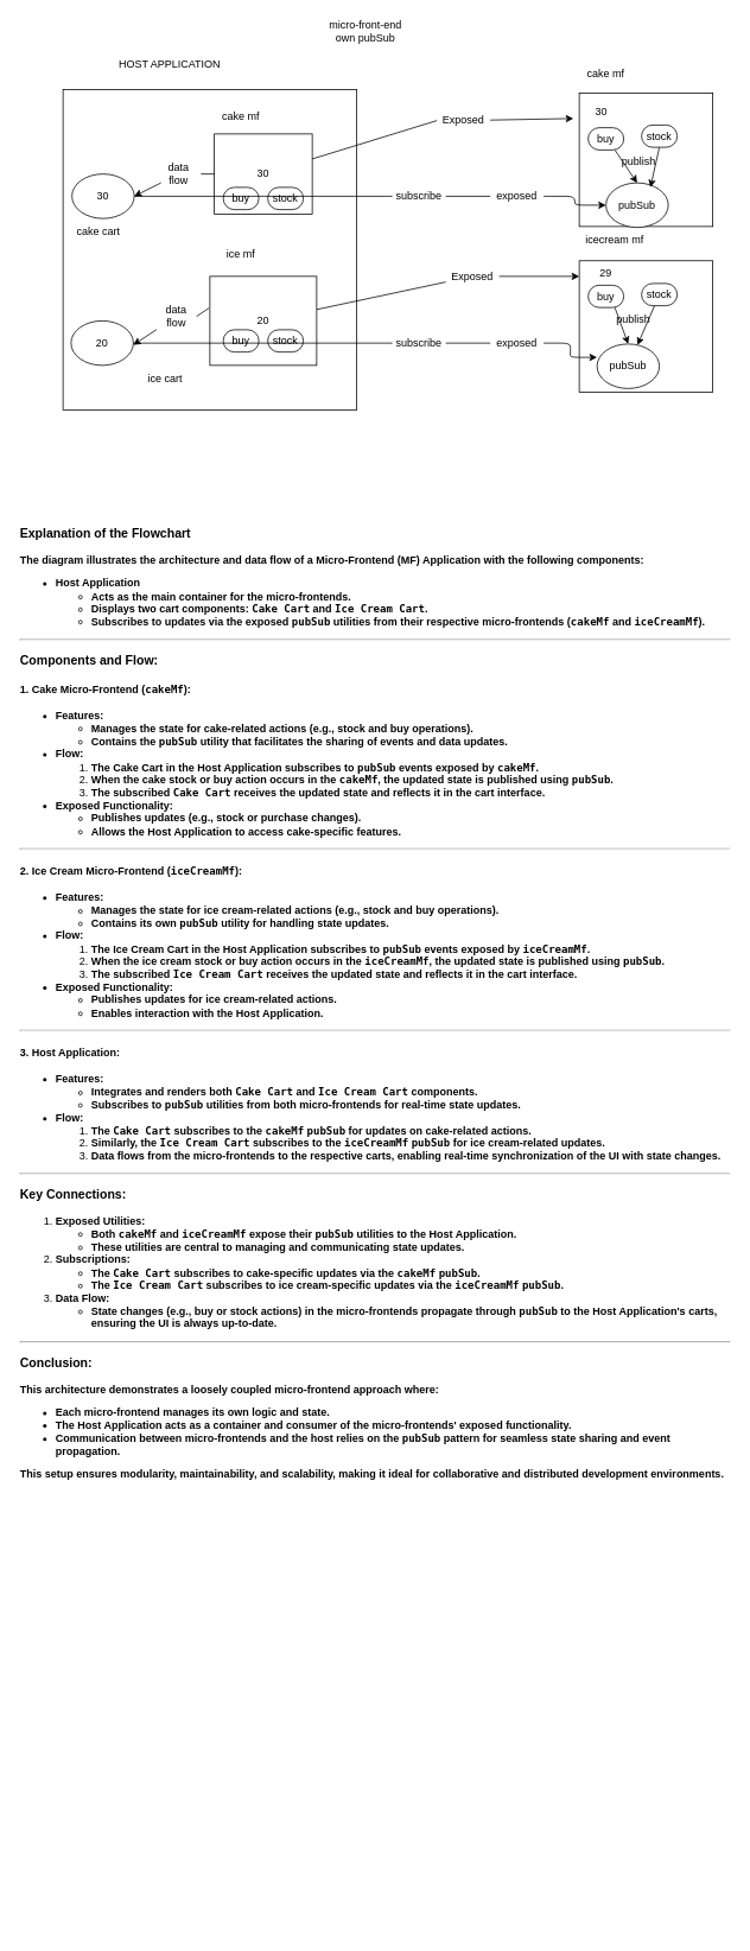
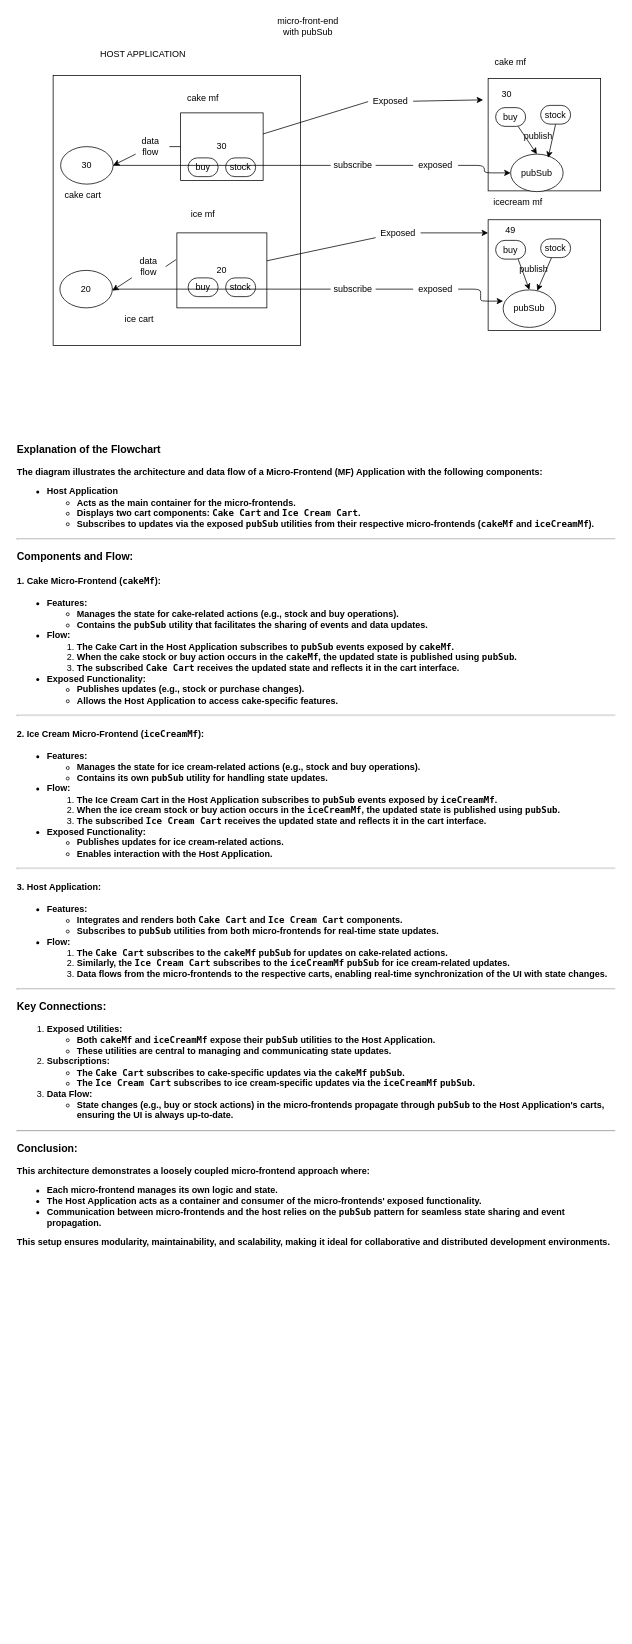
  <mxCell id="0" />
  <mxCell id="1" parent="0" />
- <mxCell id="2" value="micro-front-end own pubSub" style="text;strokeColor=none;align=center;fillColor=none;html=1;verticalAlign=middle;whiteSpace=wrap;rounded=0;" parent="1" vertex="1"><mxGeometry x="360" y="20" width="100" height="30" as="geometry" /></mxCell>
+ <mxCell id="2" value="micro-front-end with pubSub" style="text;strokeColor=none;align=center;fillColor=none;html=1;verticalAlign=middle;whiteSpace=wrap;rounded=0;" parent="1" vertex="1"><mxGeometry x="360" y="20" width="100" height="30" as="geometry" /></mxCell>
  <mxCell id="3" value="" style="whiteSpace=wrap;html=1;" parent="1" vertex="1"><mxGeometry x="70" y="100" width="330" height="360" as="geometry" /></mxCell>
  <mxCell id="4" value="HOST APPLICATION" style="text;strokeColor=none;align=center;fillColor=none;html=1;verticalAlign=middle;whiteSpace=wrap;rounded=0;" parent="1" vertex="1"><mxGeometry x="110" y="57" width="160" height="30" as="geometry" /></mxCell>
  <mxCell id="5" value="" style="whiteSpace=wrap;html=1;" parent="1" vertex="1"><mxGeometry x="650" y="292.5" width="150" height="147.5" as="geometry" /></mxCell>
  <mxCell id="6" value="&lt;span style=&quot;color: rgba(0, 0, 0, 0); font-family: monospace; font-size: 0px; text-align: start;&quot;&gt;%3CmxGraphModel%3E%3Croot%3E%3CmxCell%20id%3D%220%22%2F%3E%3CmxCell%20id%3D%221%22%20parent%3D%220%22%2F%3E%3CmxCell%20id%3D%222%22%20value%3D%22stock%22%20style%3D%22rounded%3D1%3BwhiteSpace%3Dwrap%3Bhtml%3D1%3BarcSize%3D50%3B%22%20vertex%3D%221%22%20parent%3D%221%22%3E%3CmxGeometry%20x%3D%22310%22%20y%3D%22200%22%20width%3D%2240%22%20height%3D%2225%22%20as%3D%22geometry%22%2F%3E%3C%2FmxCell%3E%3C%2Froot%3E%3C%2FmxGraphModel%3E&lt;/span&gt;" style="whiteSpace=wrap;html=1;" parent="1" vertex="1"><mxGeometry x="650" y="104" width="150" height="150" as="geometry" /></mxCell>
  <mxCell id="7" value="icecream mf" style="text;strokeColor=none;align=center;fillColor=none;html=1;verticalAlign=middle;whiteSpace=wrap;rounded=0;" parent="1" vertex="1"><mxGeometry x="650" y="254" width="80" height="30" as="geometry" /></mxCell>
  <mxCell id="8" value="cake mf" style="text;strokeColor=none;align=center;fillColor=none;html=1;verticalAlign=middle;whiteSpace=wrap;rounded=0;" parent="1" vertex="1"><mxGeometry x="650" y="67" width="60" height="30" as="geometry" /></mxCell>
  <mxCell id="9" style="edgeStyle=none;html=1;entryX=-0.044;entryY=0.191;entryDx=0;entryDy=0;startArrow=none;entryPerimeter=0;" parent="1" source="36" target="6" edge="1"><mxGeometry relative="1" as="geometry"><mxPoint x="640" y="190" as="targetPoint" /></mxGeometry></mxCell>
  <mxCell id="10" style="edgeStyle=none;html=1;entryX=1;entryY=0.5;entryDx=0;entryDy=0;startArrow=none;" parent="1" source="24" target="18" edge="1"><mxGeometry relative="1" as="geometry" /></mxCell>
  <mxCell id="11" value="30" style="whiteSpace=wrap;html=1;" parent="1" vertex="1"><mxGeometry x="240" y="150" width="110" height="90" as="geometry" /></mxCell>
  <mxCell id="12" style="edgeStyle=none;html=1;startArrow=none;" parent="1" source="34" edge="1"><mxGeometry relative="1" as="geometry"><mxPoint x="650" y="310" as="targetPoint" /></mxGeometry></mxCell>
  <mxCell id="13" style="edgeStyle=none;html=1;entryX=1;entryY=0.5;entryDx=0;entryDy=0;startArrow=none;" parent="1" source="26" edge="1"><mxGeometry relative="1" as="geometry"><mxPoint x="180" y="340" as="sourcePoint" /><mxPoint x="149" y="387" as="targetPoint" /></mxGeometry></mxCell>
  <mxCell id="14" value="20" style="whiteSpace=wrap;html=1;" parent="1" vertex="1"><mxGeometry x="235" y="310" width="120" height="100" as="geometry" /></mxCell>
  <mxCell id="15" value="cake mf" style="text;strokeColor=none;align=center;fillColor=none;html=1;verticalAlign=middle;whiteSpace=wrap;rounded=0;" parent="1" vertex="1"><mxGeometry x="240" y="115" width="60" height="30" as="geometry" /></mxCell>
  <mxCell id="16" value="ice mf" style="text;strokeColor=none;align=center;fillColor=none;html=1;verticalAlign=middle;whiteSpace=wrap;rounded=0;" parent="1" vertex="1"><mxGeometry x="240" y="270" width="60" height="30" as="geometry" /></mxCell>
  <mxCell id="17" style="edgeStyle=orthogonalEdgeStyle;html=1;startArrow=none;" parent="1" source="48" target="31" edge="1"><mxGeometry relative="1" as="geometry" /></mxCell>
  <mxCell id="18" value="30" style="ellipse;whiteSpace=wrap;html=1;" parent="1" vertex="1"><mxGeometry x="80" y="195" width="70" height="50" as="geometry" /></mxCell>
  <mxCell id="19" style="edgeStyle=entityRelationEdgeStyle;html=1;entryX=0;entryY=0.3;entryDx=0;entryDy=0;startArrow=none;entryPerimeter=0;" parent="1" source="50" target="32" edge="1"><mxGeometry relative="1" as="geometry" /></mxCell>
  <mxCell id="20" value="20" style="ellipse;whiteSpace=wrap;html=1;" parent="1" vertex="1"><mxGeometry x="79" y="360" width="70" height="50" as="geometry" /></mxCell>
  <mxCell id="21" value="cake cart" style="text;strokeColor=none;align=center;fillColor=none;html=1;verticalAlign=middle;whiteSpace=wrap;rounded=0;" parent="1" vertex="1"><mxGeometry x="80" y="245" width="60" height="30" as="geometry" /></mxCell>
  <mxCell id="22" value="ice cart" style="text;strokeColor=none;align=center;fillColor=none;html=1;verticalAlign=middle;whiteSpace=wrap;rounded=0;" parent="1" vertex="1"><mxGeometry x="155" y="410" width="60" height="30" as="geometry" /></mxCell>
  <mxCell id="23" value="" style="edgeStyle=none;html=1;entryX=1;entryY=0.5;entryDx=0;entryDy=0;endArrow=none;" parent="1" source="11" target="24" edge="1"><mxGeometry relative="1" as="geometry"><mxPoint x="250" y="194.655" as="sourcePoint" /><mxPoint x="150" y="205" as="targetPoint" /></mxGeometry></mxCell>
  <mxCell id="24" value="data flow" style="text;strokeColor=none;align=center;fillColor=none;html=1;verticalAlign=middle;whiteSpace=wrap;rounded=0;" parent="1" vertex="1"><mxGeometry x="175" y="185" width="50" height="20" as="geometry" /></mxCell>
  <mxCell id="25" value="" style="edgeStyle=none;html=1;entryX=1;entryY=0.5;entryDx=0;entryDy=0;exitX=-0.01;exitY=0.357;exitDx=0;exitDy=0;exitPerimeter=0;endArrow=none;" parent="1" source="14" target="26" edge="1"><mxGeometry relative="1" as="geometry"><mxPoint x="249.2" y="298.56" as="sourcePoint" /><mxPoint x="150" y="315" as="targetPoint" /></mxGeometry></mxCell>
  <mxCell id="26" value="data flow" style="text;strokeColor=none;align=center;fillColor=none;html=1;verticalAlign=middle;whiteSpace=wrap;rounded=0;" parent="1" vertex="1"><mxGeometry x="175" y="340" width="45" height="30" as="geometry" /></mxCell>
  <mxCell id="27" value="stock" style="rounded=1;whiteSpace=wrap;html=1;arcSize=50;" parent="1" vertex="1"><mxGeometry x="300" y="370" width="40" height="25" as="geometry" /></mxCell>
  <mxCell id="28" value="buy" style="rounded=1;whiteSpace=wrap;html=1;arcSize=50;" parent="1" vertex="1"><mxGeometry x="250" y="370" width="40" height="25" as="geometry" /></mxCell>
  <mxCell id="29" value="buy" style="rounded=1;whiteSpace=wrap;html=1;arcSize=50;" parent="1" vertex="1"><mxGeometry x="250" y="210" width="40" height="25" as="geometry" /></mxCell>
  <mxCell id="30" value="stock" style="rounded=1;whiteSpace=wrap;html=1;arcSize=50;" parent="1" vertex="1"><mxGeometry x="300" y="210" width="40" height="25" as="geometry" /></mxCell>
  <mxCell id="31" value="pubSub" style="ellipse;whiteSpace=wrap;html=1;" parent="1" vertex="1"><mxGeometry x="680" y="205" width="70" height="50" as="geometry" /></mxCell>
  <mxCell id="32" value="pubSub" style="ellipse;whiteSpace=wrap;html=1;" parent="1" vertex="1"><mxGeometry x="670" y="386" width="70" height="50" as="geometry" /></mxCell>
  <mxCell id="33" value="" style="edgeStyle=none;html=1;endArrow=none;" parent="1" source="14" target="34" edge="1"><mxGeometry relative="1" as="geometry"><mxPoint x="650" y="310" as="targetPoint" /><mxPoint x="350" y="305.775" as="sourcePoint" /></mxGeometry></mxCell>
  <mxCell id="34" value="Exposed" style="text;strokeColor=none;align=center;fillColor=none;html=1;verticalAlign=middle;whiteSpace=wrap;rounded=0;" parent="1" vertex="1"><mxGeometry x="500" y="295" width="60" height="30" as="geometry" /></mxCell>
  <mxCell id="35" value="" style="edgeStyle=none;html=1;entryX=0;entryY=0.5;entryDx=0;entryDy=0;endArrow=none;" parent="1" source="11" target="36" edge="1"><mxGeometry relative="1" as="geometry"><mxPoint x="650" y="195" as="targetPoint" /><mxPoint x="350" y="195" as="sourcePoint" /><Array as="points" /></mxGeometry></mxCell>
  <mxCell id="36" value="Exposed" style="text;strokeColor=none;align=center;fillColor=none;html=1;verticalAlign=middle;whiteSpace=wrap;rounded=0;" parent="1" vertex="1"><mxGeometry x="490" y="120" width="60" height="30" as="geometry" /></mxCell>
  <mxCell id="37" style="edgeStyle=none;html=1;exitX=0.75;exitY=1;exitDx=0;exitDy=0;entryX=0.5;entryY=0;entryDx=0;entryDy=0;" parent="1" source="38" target="31" edge="1"><mxGeometry relative="1" as="geometry" /></mxCell>
  <mxCell id="38" value="buy" style="rounded=1;whiteSpace=wrap;html=1;arcSize=50;" parent="1" vertex="1"><mxGeometry x="660" y="143" width="40" height="25" as="geometry" /></mxCell>
  <mxCell id="39" style="edgeStyle=none;html=1;exitX=0.5;exitY=1;exitDx=0;exitDy=0;entryX=0.714;entryY=0.1;entryDx=0;entryDy=0;entryPerimeter=0;" parent="1" source="40" target="31" edge="1"><mxGeometry relative="1" as="geometry"><mxPoint x="720" y="190" as="targetPoint" /></mxGeometry></mxCell>
  <mxCell id="40" value="stock" style="rounded=1;whiteSpace=wrap;html=1;arcSize=50;" parent="1" vertex="1"><mxGeometry x="720" y="140" width="40" height="25" as="geometry" /></mxCell>
  <mxCell id="41" value="30" style="text;strokeColor=none;align=center;fillColor=none;html=1;verticalAlign=middle;whiteSpace=wrap;rounded=0;" parent="1" vertex="1"><mxGeometry x="645" y="110" width="60" height="30" as="geometry" /></mxCell>
- <mxCell id="42" value="29" style="text;strokeColor=none;align=center;fillColor=none;html=1;verticalAlign=middle;whiteSpace=wrap;rounded=0;" parent="1" vertex="1"><mxGeometry x="650" y="292" width="60" height="30" as="geometry" /></mxCell>
+ <mxCell id="42" value="49" style="text;strokeColor=none;align=center;fillColor=none;html=1;verticalAlign=middle;whiteSpace=wrap;rounded=0;" parent="1" vertex="1"><mxGeometry x="650" y="292" width="60" height="30" as="geometry" /></mxCell>
  <mxCell id="43" style="edgeStyle=none;html=1;exitX=0.75;exitY=1;exitDx=0;exitDy=0;entryX=0.5;entryY=0;entryDx=0;entryDy=0;" parent="1" source="44" target="32" edge="1"><mxGeometry relative="1" as="geometry" /></mxCell>
  <mxCell id="44" value="buy" style="rounded=1;whiteSpace=wrap;html=1;arcSize=50;" parent="1" vertex="1"><mxGeometry x="660" y="320" width="40" height="25" as="geometry" /></mxCell>
  <mxCell id="45" value="" style="edgeStyle=none;html=1;" parent="1" source="46" target="32" edge="1"><mxGeometry relative="1" as="geometry" /></mxCell>
  <mxCell id="46" value="stock" style="rounded=1;whiteSpace=wrap;html=1;arcSize=50;" parent="1" vertex="1"><mxGeometry x="720" y="318" width="40" height="25" as="geometry" /></mxCell>
  <mxCell id="47" value="" style="edgeStyle=orthogonalEdgeStyle;html=1;endArrow=none;startArrow=none;" parent="1" source="52" target="48" edge="1"><mxGeometry relative="1" as="geometry"><mxPoint x="150" y="220" as="sourcePoint" /><mxPoint x="680" y="220" as="targetPoint" /></mxGeometry></mxCell>
  <mxCell id="48" value="exposed" style="text;strokeColor=none;align=center;fillColor=none;html=1;verticalAlign=middle;whiteSpace=wrap;rounded=0;" parent="1" vertex="1"><mxGeometry x="550" y="205" width="60" height="30" as="geometry" /></mxCell>
  <mxCell id="49" value="" style="edgeStyle=none;html=1;entryX=0;entryY=0.5;entryDx=0;entryDy=0;endArrow=none;startArrow=none;" parent="1" source="54" target="50" edge="1"><mxGeometry relative="1" as="geometry"><mxPoint x="139.91" y="386.788" as="sourcePoint" /><mxPoint x="680" y="415" as="targetPoint" /></mxGeometry></mxCell>
  <mxCell id="50" value="exposed" style="text;strokeColor=none;align=center;fillColor=none;html=1;verticalAlign=middle;whiteSpace=wrap;rounded=0;" parent="1" vertex="1"><mxGeometry x="550" y="370" width="60" height="30" as="geometry" /></mxCell>
  <mxCell id="51" value="" style="edgeStyle=orthogonalEdgeStyle;html=1;endArrow=none;" parent="1" source="18" target="52" edge="1"><mxGeometry relative="1" as="geometry"><mxPoint x="150" y="220" as="sourcePoint" /><mxPoint x="520" y="220" as="targetPoint" /></mxGeometry></mxCell>
  <mxCell id="52" value="subscribe" style="text;strokeColor=none;align=center;fillColor=none;html=1;verticalAlign=middle;whiteSpace=wrap;rounded=0;" parent="1" vertex="1"><mxGeometry x="440" y="205" width="60" height="30" as="geometry" /></mxCell>
  <mxCell id="53" value="" style="edgeStyle=none;html=1;entryX=0;entryY=0.5;entryDx=0;entryDy=0;endArrow=none;" parent="1" source="20" target="54" edge="1"><mxGeometry relative="1" as="geometry"><mxPoint x="140" y="385" as="sourcePoint" /><mxPoint x="520" y="385" as="targetPoint" /></mxGeometry></mxCell>
  <mxCell id="54" value="subscribe" style="text;strokeColor=none;align=center;fillColor=none;html=1;verticalAlign=middle;whiteSpace=wrap;rounded=0;" parent="1" vertex="1"><mxGeometry x="440" y="370" width="60" height="30" as="geometry" /></mxCell>
  <mxCell id="55" value="&lt;h3&gt;&lt;strong&gt;Explanation of the Flowchart&lt;/strong&gt;&lt;/h3&gt;&lt;p&gt;&lt;b&gt;The diagram illustrates the architecture and data flow of a Micro-Frontend (MF) Application with the following components:&lt;/b&gt;&lt;/p&gt;&lt;ul&gt;&lt;li&gt;&lt;strong&gt;Host Application&lt;/strong&gt;&lt;ul&gt;&lt;li&gt;&lt;b&gt;Acts as the main container for the micro-frontends.&lt;/b&gt;&lt;/li&gt;&lt;li&gt;&lt;b&gt;Displays two cart components: &lt;code&gt;Cake Cart&lt;/code&gt; and &lt;code&gt;Ice Cream Cart&lt;/code&gt;.&lt;/b&gt;&lt;/li&gt;&lt;li&gt;&lt;b&gt;Subscribes to updates via the exposed &lt;code&gt;pubSub&lt;/code&gt; utilities from their respective micro-frontends (&lt;code&gt;cakeMf&lt;/code&gt; and &lt;code&gt;iceCreamMf&lt;/code&gt;).&lt;/b&gt;&lt;/li&gt;&lt;/ul&gt;&lt;/li&gt;&lt;/ul&gt;&lt;hr&gt;&lt;h3&gt;&lt;strong&gt;Components and Flow&lt;/strong&gt;:&lt;/h3&gt;&lt;h4&gt;&lt;strong&gt;1. Cake Micro-Frontend (&lt;code&gt;cakeMf&lt;/code&gt;)&lt;/strong&gt;:&lt;/h4&gt;&lt;ul&gt;&lt;li&gt;&lt;b&gt;Features:&lt;/b&gt;&lt;ul&gt;&lt;li&gt;&lt;b&gt;Manages the state for cake-related actions (e.g., stock and buy operations).&lt;/b&gt;&lt;/li&gt;&lt;li&gt;&lt;b&gt;Contains the &lt;code&gt;pubSub&lt;/code&gt; utility that facilitates the sharing of events and data updates.&lt;/b&gt;&lt;/li&gt;&lt;/ul&gt;&lt;/li&gt;&lt;li&gt;&lt;b&gt;Flow:&lt;/b&gt;&lt;ol&gt;&lt;li&gt;&lt;b&gt;The Cake Cart in the Host Application subscribes to &lt;code&gt;pubSub&lt;/code&gt; events exposed by &lt;code&gt;cakeMf&lt;/code&gt;.&lt;/b&gt;&lt;/li&gt;&lt;li&gt;&lt;b&gt;When the cake stock or buy action occurs in the &lt;code&gt;cakeMf&lt;/code&gt;, the updated state is published using &lt;code&gt;pubSub&lt;/code&gt;.&lt;/b&gt;&lt;/li&gt;&lt;li&gt;&lt;b&gt;The subscribed &lt;code&gt;Cake Cart&lt;/code&gt; receives the updated state and reflects it in the cart interface.&lt;/b&gt;&lt;/li&gt;&lt;/ol&gt;&lt;/li&gt;&lt;li&gt;&lt;b&gt;Exposed Functionality:&lt;/b&gt;&lt;ul&gt;&lt;li&gt;&lt;b&gt;Publishes updates (e.g., stock or purchase changes).&lt;/b&gt;&lt;/li&gt;&lt;li&gt;&lt;b&gt;Allows the Host Application to access cake-specific features.&lt;/b&gt;&lt;/li&gt;&lt;/ul&gt;&lt;/li&gt;&lt;/ul&gt;&lt;hr&gt;&lt;h4&gt;&lt;strong&gt;2. Ice Cream Micro-Frontend (&lt;code&gt;iceCreamMf&lt;/code&gt;)&lt;/strong&gt;:&lt;/h4&gt;&lt;ul&gt;&lt;li&gt;&lt;b&gt;Features:&lt;/b&gt;&lt;ul&gt;&lt;li&gt;&lt;b&gt;Manages the state for ice cream-related actions (e.g., stock and buy operations).&lt;/b&gt;&lt;/li&gt;&lt;li&gt;&lt;b&gt;Contains its own &lt;code&gt;pubSub&lt;/code&gt; utility for handling state updates.&lt;/b&gt;&lt;/li&gt;&lt;/ul&gt;&lt;/li&gt;&lt;li&gt;&lt;b&gt;Flow:&lt;/b&gt;&lt;ol&gt;&lt;li&gt;&lt;b&gt;The Ice Cream Cart in the Host Application subscribes to &lt;code&gt;pubSub&lt;/code&gt; events exposed by &lt;code&gt;iceCreamMf&lt;/code&gt;.&lt;/b&gt;&lt;/li&gt;&lt;li&gt;&lt;b&gt;When the ice cream stock or buy action occurs in the &lt;code&gt;iceCreamMf&lt;/code&gt;, the updated state is published using &lt;code&gt;pubSub&lt;/code&gt;.&lt;/b&gt;&lt;/li&gt;&lt;li&gt;&lt;b&gt;The subscribed &lt;code&gt;Ice Cream Cart&lt;/code&gt; receives the updated state and reflects it in the cart interface.&lt;/b&gt;&lt;/li&gt;&lt;/ol&gt;&lt;/li&gt;&lt;li&gt;&lt;b&gt;Exposed Functionality:&lt;/b&gt;&lt;ul&gt;&lt;li&gt;&lt;b&gt;Publishes updates for ice cream-related actions.&lt;/b&gt;&lt;/li&gt;&lt;li&gt;&lt;b&gt;Enables interaction with the Host Application.&lt;/b&gt;&lt;/li&gt;&lt;/ul&gt;&lt;/li&gt;&lt;/ul&gt;&lt;hr&gt;&lt;h4&gt;&lt;strong&gt;3. Host Application&lt;/strong&gt;:&lt;/h4&gt;&lt;ul&gt;&lt;li&gt;&lt;b&gt;Features:&lt;/b&gt;&lt;ul&gt;&lt;li&gt;&lt;b&gt;Integrates and renders both &lt;code&gt;Cake Cart&lt;/code&gt; and &lt;code&gt;Ice Cream Cart&lt;/code&gt; components.&lt;/b&gt;&lt;/li&gt;&lt;li&gt;&lt;b&gt;Subscribes to &lt;code&gt;pubSub&lt;/code&gt; utilities from both micro-frontends for real-time state updates.&lt;/b&gt;&lt;/li&gt;&lt;/ul&gt;&lt;/li&gt;&lt;li&gt;&lt;b&gt;Flow:&lt;/b&gt;&lt;ol&gt;&lt;li&gt;&lt;b&gt;The &lt;code&gt;Cake Cart&lt;/code&gt; subscribes to the &lt;code&gt;cakeMf&lt;/code&gt; &lt;code&gt;pubSub&lt;/code&gt; for updates on cake-related actions.&lt;/b&gt;&lt;/li&gt;&lt;li&gt;&lt;b&gt;Similarly, the &lt;code&gt;Ice Cream Cart&lt;/code&gt; subscribes to the &lt;code&gt;iceCreamMf&lt;/code&gt; &lt;code&gt;pubSub&lt;/code&gt; for ice cream-related updates.&lt;/b&gt;&lt;/li&gt;&lt;li&gt;&lt;b&gt;Data flows from the micro-frontends to the respective carts, enabling real-time synchronization of the UI with state changes.&lt;/b&gt;&lt;/li&gt;&lt;/ol&gt;&lt;/li&gt;&lt;/ul&gt;&lt;hr&gt;&lt;h3&gt;&lt;strong&gt;Key Connections&lt;/strong&gt;:&lt;/h3&gt;&lt;ol&gt;&lt;li&gt;&lt;b&gt;Exposed Utilities:&lt;/b&gt;&lt;ul&gt;&lt;li&gt;&lt;b&gt;Both &lt;code&gt;cakeMf&lt;/code&gt; and &lt;code&gt;iceCreamMf&lt;/code&gt; expose their &lt;code&gt;pubSub&lt;/code&gt; utilities to the Host Application.&lt;/b&gt;&lt;/li&gt;&lt;li&gt;&lt;b&gt;These utilities are central to managing and communicating state updates.&lt;/b&gt;&lt;/li&gt;&lt;/ul&gt;&lt;/li&gt;&lt;li&gt;&lt;b&gt;Subscriptions:&lt;/b&gt;&lt;ul&gt;&lt;li&gt;&lt;b&gt;The &lt;code&gt;Cake Cart&lt;/code&gt; subscribes to cake-specific updates via the &lt;code&gt;cakeMf&lt;/code&gt; &lt;code&gt;pubSub&lt;/code&gt;.&lt;/b&gt;&lt;/li&gt;&lt;li&gt;&lt;b&gt;The &lt;code&gt;Ice Cream Cart&lt;/code&gt; subscribes to ice cream-specific updates via the &lt;code&gt;iceCreamMf&lt;/code&gt; &lt;code&gt;pubSub&lt;/code&gt;.&lt;/b&gt;&lt;/li&gt;&lt;/ul&gt;&lt;/li&gt;&lt;li&gt;&lt;b&gt;Data Flow:&lt;/b&gt;&lt;ul&gt;&lt;li&gt;&lt;b&gt;State changes (e.g., buy or stock actions) in the micro-frontends propagate through &lt;code&gt;pubSub&lt;/code&gt; to the Host Application's carts, ensuring the UI is always up-to-date.&lt;/b&gt;&lt;/li&gt;&lt;/ul&gt;&lt;/li&gt;&lt;/ol&gt;&lt;hr&gt;&lt;h3&gt;&lt;strong&gt;Conclusion&lt;/strong&gt;:&lt;/h3&gt;&lt;p&gt;&lt;b&gt;This architecture demonstrates a loosely coupled micro-frontend approach where:&lt;/b&gt;&lt;/p&gt;&lt;ul&gt;&lt;li&gt;&lt;b&gt;Each micro-frontend manages its own logic and state.&lt;/b&gt;&lt;/li&gt;&lt;li&gt;&lt;b&gt;The Host Application acts as a container and consumer of the micro-frontends' exposed functionality.&lt;/b&gt;&lt;/li&gt;&lt;li&gt;&lt;b&gt;Communication between micro-frontends and the host relies on the &lt;code&gt;pubSub&lt;/code&gt; pattern for seamless state sharing and event propagation.&lt;/b&gt;&lt;/li&gt;&lt;/ul&gt;&lt;p&gt;&lt;b&gt;This setup ensures modularity, maintainability, and scalability, making it ideal for collaborative and distributed development environments.&lt;/b&gt;&lt;/p&gt;" style="text;whiteSpace=wrap;html=1;" parent="1" vertex="1"><mxGeometry x="20" y="570" width="800" height="1600" as="geometry" /></mxCell>
  <mxCell id="56" value="publish" style="text;strokeColor=none;align=center;fillColor=none;html=1;verticalAlign=middle;whiteSpace=wrap;rounded=0;" parent="1" vertex="1"><mxGeometry x="681" y="344" width="60" height="30" as="geometry" /></mxCell>
  <mxCell id="57" value="publish" style="text;strokeColor=none;align=center;fillColor=none;html=1;verticalAlign=middle;whiteSpace=wrap;rounded=0;" parent="1" vertex="1"><mxGeometry x="687" y="166" width="60" height="30" as="geometry" /></mxCell>
